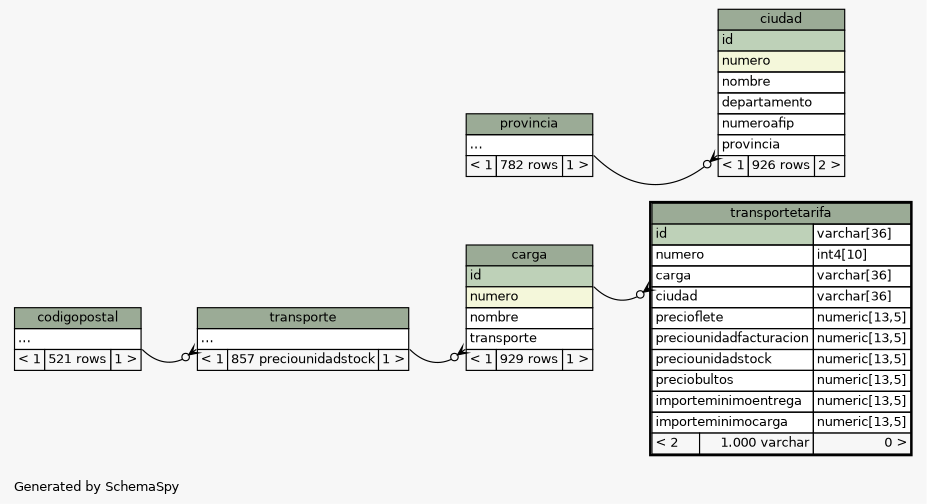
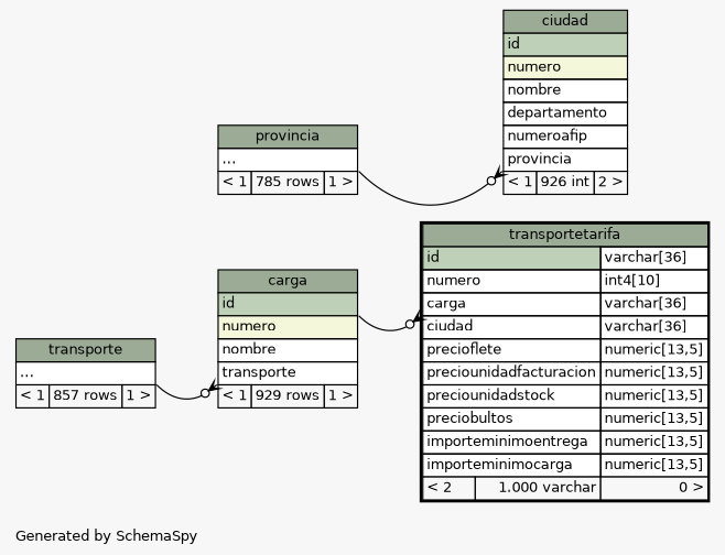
  digraph {
    bgcolor="#f7f7f7"
    fontname=Helvetica
    fontsize=11
    label="\nGenerated by SchemaSpy"
    labeljust=l
    nodesep=0.18
    rankdir=RL
    ranksep=0.46
    node [fontname=Helvetica fontsize=11 shape=plaintext]
    edge [arrowhead=none arrowsize=0.8 arrowtail=crowodot dir=back headport="elipses:se"]
    n1 [label=<     <TABLE BORDER="0" CELLBORDER="1" CELLSPACING="0" BGCOLOR="#ffffff">       <TR><TD COLSPAN="3" BGCOLOR="#9bab96" ALIGN="CENTER">carga</TD></TR>       <TR><TD PORT="id" COLSPAN="3" BGCOLOR="#bed1b8" ALIGN="LEFT">id</TD></TR>       <TR><TD PORT="numero" COLSPAN="3" BGCOLOR="#f4f7da" ALIGN="LEFT">numero</TD></TR>       <TR><TD PORT="nombre" COLSPAN="3" ALIGN="LEFT">nombre</TD></TR>       <TR><TD PORT="transporte" COLSPAN="3" ALIGN="LEFT">transporte</TD></TR>       <TR><TD ALIGN="LEFT" BGCOLOR="#f7f7f7">&lt; 1</TD><TD ALIGN="RIGHT" BGCOLOR="#f7f7f7">929 rows</TD><TD ALIGN="RIGHT" BGCOLOR="#f7f7f7">1 &gt;</TD></TR>     </TABLE>>]
-   n2 [label=<     <TABLE BORDER="0" CELLBORDER="1" CELLSPACING="0" BGCOLOR="#ffffff">       <TR><TD COLSPAN="3" BGCOLOR="#9bab96" ALIGN="CENTER">transporte</TD></TR>       <TR><TD PORT="elipses" COLSPAN="3" ALIGN="LEFT">...</TD></TR>       <TR><TD ALIGN="LEFT" BGCOLOR="#f7f7f7">&lt; 1</TD><TD ALIGN="RIGHT" BGCOLOR="#f7f7f7">857 preciounidadstock</TD><TD ALIGN="RIGHT" BGCOLOR="#f7f7f7">1 &gt;</TD></TR>     </TABLE>>]
-   n3 [label=<     <TABLE BORDER="0" CELLBORDER="1" CELLSPACING="0" BGCOLOR="#ffffff">       <TR><TD COLSPAN="3" BGCOLOR="#9bab96" ALIGN="CENTER">codigopostal</TD></TR>       <TR><TD PORT="elipses" COLSPAN="3" ALIGN="LEFT">...</TD></TR>       <TR><TD ALIGN="LEFT" BGCOLOR="#f7f7f7">&lt; 1</TD><TD ALIGN="RIGHT" BGCOLOR="#f7f7f7">521 rows</TD><TD ALIGN="RIGHT" BGCOLOR="#f7f7f7">1 &gt;</TD></TR>     </TABLE>>]
-   n4 [label=<     <TABLE BORDER="0" CELLBORDER="1" CELLSPACING="0" BGCOLOR="#ffffff">       <TR><TD COLSPAN="3" BGCOLOR="#9bab96" ALIGN="CENTER">ciudad</TD></TR>       <TR><TD PORT="id" COLSPAN="3" BGCOLOR="#bed1b8" ALIGN="LEFT">id</TD></TR>       <TR><TD PORT="numero" COLSPAN="3" BGCOLOR="#f4f7da" ALIGN="LEFT">numero</TD></TR>       <TR><TD PORT="nombre" COLSPAN="3" ALIGN="LEFT">nombre</TD></TR>       <TR><TD PORT="departamento" COLSPAN="3" ALIGN="LEFT">departamento</TD></TR>       <TR><TD PORT="numeroafip" COLSPAN="3" ALIGN="LEFT">numeroafip</TD></TR>       <TR><TD PORT="provincia" COLSPAN="3" ALIGN="LEFT">provincia</TD></TR>       <TR><TD ALIGN="LEFT" BGCOLOR="#f7f7f7">&lt; 1</TD><TD ALIGN="RIGHT" BGCOLOR="#f7f7f7">926 rows</TD><TD ALIGN="RIGHT" BGCOLOR="#f7f7f7">2 &gt;</TD></TR>     </TABLE>>]
-   n5 [label=<     <TABLE BORDER="0" CELLBORDER="1" CELLSPACING="0" BGCOLOR="#ffffff">       <TR><TD COLSPAN="3" BGCOLOR="#9bab96" ALIGN="CENTER">provincia</TD></TR>       <TR><TD PORT="elipses" COLSPAN="3" ALIGN="LEFT">...</TD></TR>       <TR><TD ALIGN="LEFT" BGCOLOR="#f7f7f7">&lt; 1</TD><TD ALIGN="RIGHT" BGCOLOR="#f7f7f7">782 rows</TD><TD ALIGN="RIGHT" BGCOLOR="#f7f7f7">1 &gt;</TD></TR>     </TABLE>>]
+   n2 [label=<     <TABLE BORDER="0" CELLBORDER="1" CELLSPACING="0" BGCOLOR="#ffffff">       <TR><TD COLSPAN="3" BGCOLOR="#9bab96" ALIGN="CENTER">transporte</TD></TR>       <TR><TD PORT="elipses" COLSPAN="3" ALIGN="LEFT">...</TD></TR>       <TR><TD ALIGN="LEFT" BGCOLOR="#f7f7f7">&lt; 1</TD><TD ALIGN="RIGHT" BGCOLOR="#f7f7f7">857 rows</TD><TD ALIGN="RIGHT" BGCOLOR="#f7f7f7">1 &gt;</TD></TR>     </TABLE>>]
+   n4 [label=<     <TABLE BORDER="0" CELLBORDER="1" CELLSPACING="0" BGCOLOR="#ffffff">       <TR><TD COLSPAN="3" BGCOLOR="#9bab96" ALIGN="CENTER">ciudad</TD></TR>       <TR><TD PORT="id" COLSPAN="3" BGCOLOR="#bed1b8" ALIGN="LEFT">id</TD></TR>       <TR><TD PORT="numero" COLSPAN="3" BGCOLOR="#f4f7da" ALIGN="LEFT">numero</TD></TR>       <TR><TD PORT="nombre" COLSPAN="3" ALIGN="LEFT">nombre</TD></TR>       <TR><TD PORT="departamento" COLSPAN="3" ALIGN="LEFT">departamento</TD></TR>       <TR><TD PORT="numeroafip" COLSPAN="3" ALIGN="LEFT">numeroafip</TD></TR>       <TR><TD PORT="provincia" COLSPAN="3" ALIGN="LEFT">provincia</TD></TR>       <TR><TD ALIGN="LEFT" BGCOLOR="#f7f7f7">&lt; 1</TD><TD ALIGN="RIGHT" BGCOLOR="#f7f7f7">926 int</TD><TD ALIGN="RIGHT" BGCOLOR="#f7f7f7">2 &gt;</TD></TR>     </TABLE>>]
+   n5 [label=<     <TABLE BORDER="0" CELLBORDER="1" CELLSPACING="0" BGCOLOR="#ffffff">       <TR><TD COLSPAN="3" BGCOLOR="#9bab96" ALIGN="CENTER">provincia</TD></TR>       <TR><TD PORT="elipses" COLSPAN="3" ALIGN="LEFT">...</TD></TR>       <TR><TD ALIGN="LEFT" BGCOLOR="#f7f7f7">&lt; 1</TD><TD ALIGN="RIGHT" BGCOLOR="#f7f7f7">785 rows</TD><TD ALIGN="RIGHT" BGCOLOR="#f7f7f7">1 &gt;</TD></TR>     </TABLE>>]
    n6 [label=<     <TABLE BORDER="2" CELLBORDER="1" CELLSPACING="0" BGCOLOR="#ffffff">       <TR><TD COLSPAN="3" BGCOLOR="#9bab96" ALIGN="CENTER">transportetarifa</TD></TR>       <TR><TD PORT="id" COLSPAN="2" BGCOLOR="#bed1b8" ALIGN="LEFT">id</TD><TD PORT="id.type" ALIGN="LEFT">varchar[36]</TD></TR>       <TR><TD PORT="numero" COLSPAN="2" ALIGN="LEFT">numero</TD><TD PORT="numero.type" ALIGN="LEFT">int4[10]</TD></TR>       <TR><TD PORT="carga" COLSPAN="2" ALIGN="LEFT">carga</TD><TD PORT="carga.type" ALIGN="LEFT">varchar[36]</TD></TR>       <TR><TD PORT="ciudad" COLSPAN="2" ALIGN="LEFT">ciudad</TD><TD PORT="ciudad.type" ALIGN="LEFT">varchar[36]</TD></TR>       <TR><TD PORT="precioflete" COLSPAN="2" ALIGN="LEFT">precioflete</TD><TD PORT="precioflete.type" ALIGN="LEFT">numeric[13,5]</TD></TR>       <TR><TD PORT="preciounidadfacturacion" COLSPAN="2" ALIGN="LEFT">preciounidadfacturacion</TD><TD PORT="preciounidadfacturacion.type" ALIGN="LEFT">numeric[13,5]</TD></TR>       <TR><TD PORT="preciounidadstock" COLSPAN="2" ALIGN="LEFT">preciounidadstock</TD><TD PORT="preciounidadstock.type" ALIGN="LEFT">numeric[13,5]</TD></TR>       <TR><TD PORT="preciobultos" COLSPAN="2" ALIGN="LEFT">preciobultos</TD><TD PORT="preciobultos.type" ALIGN="LEFT">numeric[13,5]</TD></TR>       <TR><TD PORT="importeminimoentrega" COLSPAN="2" ALIGN="LEFT">importeminimoentrega</TD><TD PORT="importeminimoentrega.type" ALIGN="LEFT">numeric[13,5]</TD></TR>       <TR><TD PORT="importeminimocarga" COLSPAN="2" ALIGN="LEFT">importeminimocarga</TD><TD PORT="importeminimocarga.type" ALIGN="LEFT">numeric[13,5]</TD></TR>       <TR><TD ALIGN="LEFT" BGCOLOR="#f7f7f7">&lt; 2</TD><TD ALIGN="RIGHT" BGCOLOR="#f7f7f7">1.000 varchar</TD><TD ALIGN="RIGHT" BGCOLOR="#f7f7f7">0 &gt;</TD></TR>     </TABLE>>]
    n1 -> n2 [tailport="transporte:sw"]
-   n2 -> n3 [tailport="elipses:sw"]
    n4 -> n5 [tailport="provincia:sw"]
    n6 -> n1 [headport="id:se" tailport="carga:sw"]
  }
